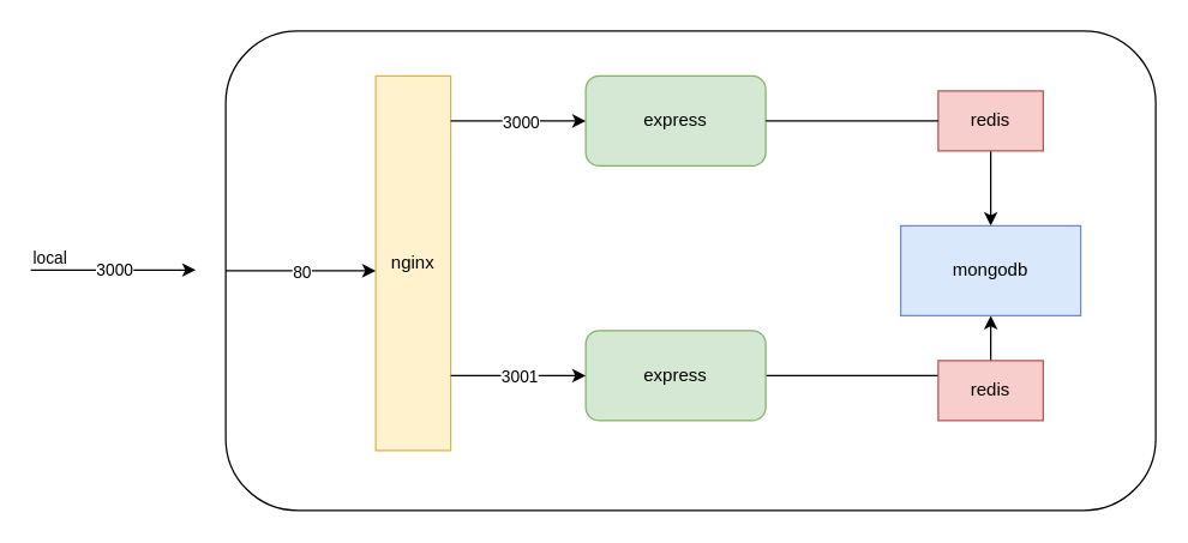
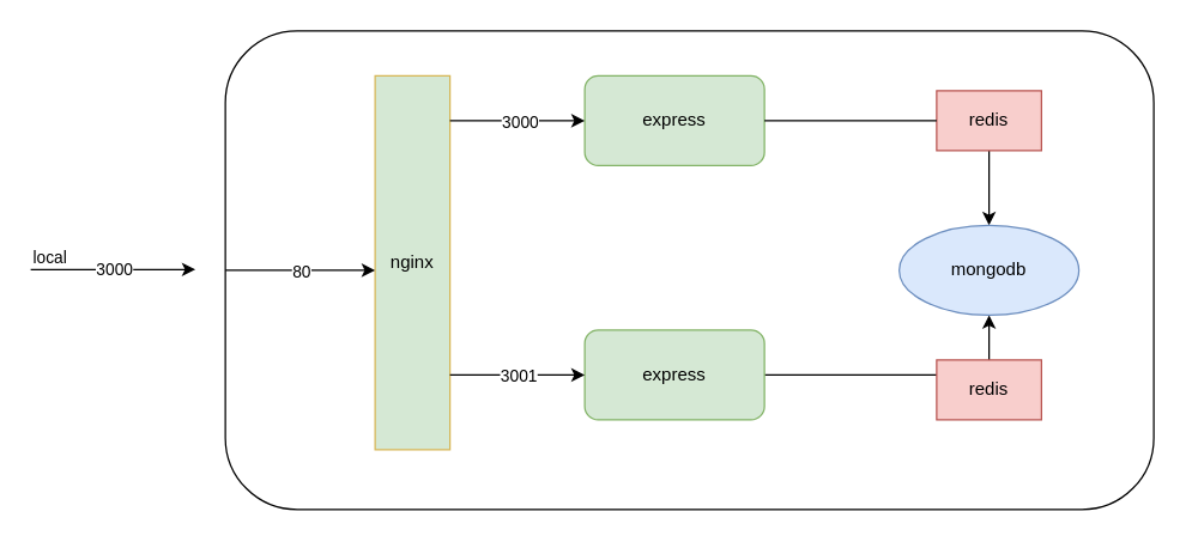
  <mxCell id="0" />
  <mxCell id="1" parent="0" />
  <mxCell id="2" value="" style="rounded=1;whiteSpace=wrap;html=1;" vertex="1" parent="1"><mxGeometry x="150" y="20" width="620" height="320" as="geometry" /></mxCell>
- <mxCell id="3" value="nginx" style="rounded=1;whiteSpace=wrap;html=1;fillColor=#fff2cc;strokeColor=#d6b656;arcSize=0;" vertex="1" parent="1"><mxGeometry x="250" y="50" width="50" height="250" as="geometry" /></mxCell>
+ <mxCell id="3" value="nginx" style="rounded=1;whiteSpace=wrap;html=1;fillColor=#d5e8d4;strokeColor=#d6b656;arcSize=0;" vertex="1" parent="1"><mxGeometry x="250" y="50" width="50" height="250" as="geometry" /></mxCell>
  <mxCell id="4" value="" style="edgeStyle=orthogonalEdgeStyle;rounded=0;orthogonalLoop=1;jettySize=auto;html=1;startArrow=none;" edge="1" parent="1" source="19" target="12"><mxGeometry relative="1" as="geometry" /></mxCell>
  <mxCell id="5" value="express&lt;br&gt;" style="rounded=1;whiteSpace=wrap;html=1;fillColor=#d5e8d4;strokeColor=#82b366;" vertex="1" parent="1"><mxGeometry x="390" y="50" width="120" height="60" as="geometry" /></mxCell>
  <mxCell id="6" value="" style="edgeStyle=orthogonalEdgeStyle;rounded=0;orthogonalLoop=1;jettySize=auto;html=1;" edge="1" parent="1" source="7" target="12"><mxGeometry relative="1" as="geometry" /></mxCell>
  <mxCell id="7" value="express&lt;br&gt;" style="rounded=1;whiteSpace=wrap;html=1;fillColor=#d5e8d4;strokeColor=#82b366;" vertex="1" parent="1"><mxGeometry x="390" y="220" width="120" height="60" as="geometry" /></mxCell>
  <mxCell id="8" value="" style="endArrow=classic;html=1;rounded=0;entryX=0;entryY=0.5;entryDx=0;entryDy=0;" edge="1" parent="1" target="5"><mxGeometry relative="1" as="geometry"><mxPoint x="300" y="80" as="sourcePoint" /><mxPoint x="390" y="69.5" as="targetPoint" /></mxGeometry></mxCell>
  <mxCell id="9" value="3000" style="edgeLabel;resizable=0;html=1;align=center;verticalAlign=middle;" connectable="0" vertex="1" parent="8"><mxGeometry relative="1" as="geometry"><mxPoint x="1" as="offset" /></mxGeometry></mxCell>
  <mxCell id="10" value="" style="endArrow=classic;html=1;rounded=0;entryX=0;entryY=0.5;entryDx=0;entryDy=0;" edge="1" parent="1" target="7"><mxGeometry relative="1" as="geometry"><mxPoint x="300" y="250" as="sourcePoint" /><mxPoint x="469" y="229.5" as="targetPoint" /></mxGeometry></mxCell>
  <mxCell id="11" value="3001" style="edgeLabel;resizable=0;html=1;align=center;verticalAlign=middle;" connectable="0" vertex="1" parent="10"><mxGeometry relative="1" as="geometry" /></mxCell>
- <mxCell id="12" value="mongodb" style="rounded=0;whiteSpace=wrap;html=1;fillColor=#dae8fc;strokeColor=#6c8ebf;" vertex="1" parent="1"><mxGeometry x="600" y="150" width="120" height="60" as="geometry" /></mxCell>
+ <mxCell id="12" value="mongodb" style="ellipse;whiteSpace=wrap;html=1;fillColor=#dae8fc;strokeColor=#6c8ebf;" vertex="1" parent="1"><mxGeometry x="600" y="150" width="120" height="60" as="geometry" /></mxCell>
  <mxCell id="13" value="redis" style="rounded=0;whiteSpace=wrap;html=1;fillColor=#f8cecc;strokeColor=#b85450;" vertex="1" parent="1"><mxGeometry x="625" y="240" width="70" height="40" as="geometry" /></mxCell>
  <mxCell id="14" value="" style="endArrow=classic;html=1;rounded=0;exitX=0;exitY=0.5;exitDx=0;exitDy=0;" edge="1" parent="1" source="2"><mxGeometry relative="1" as="geometry"><mxPoint x="350" y="230" as="sourcePoint" /><mxPoint x="250" y="180" as="targetPoint" /></mxGeometry></mxCell>
  <mxCell id="15" value="80" style="edgeLabel;resizable=0;html=1;align=center;verticalAlign=middle;" connectable="0" vertex="1" parent="14"><mxGeometry relative="1" as="geometry" /></mxCell>
  <mxCell id="16" value="" style="endArrow=classic;html=1;rounded=0;" edge="1" parent="1"><mxGeometry relative="1" as="geometry"><mxPoint x="20" y="179.5" as="sourcePoint" /><mxPoint x="130" y="179.5" as="targetPoint" /></mxGeometry></mxCell>
  <mxCell id="17" value="3000" style="edgeLabel;resizable=0;html=1;align=center;verticalAlign=middle;" connectable="0" vertex="1" parent="16"><mxGeometry relative="1" as="geometry" /></mxCell>
  <mxCell id="18" value="local" style="edgeLabel;resizable=0;html=1;align=left;verticalAlign=bottom;" connectable="0" vertex="1" parent="16"><mxGeometry x="-1" relative="1" as="geometry" /></mxCell>
  <mxCell id="19" value="redis" style="rounded=0;whiteSpace=wrap;html=1;fillColor=#f8cecc;strokeColor=#b85450;" vertex="1" parent="1"><mxGeometry x="625" y="60" width="70" height="40" as="geometry" /></mxCell>
  <mxCell id="20" value="" style="edgeStyle=orthogonalEdgeStyle;rounded=0;orthogonalLoop=1;jettySize=auto;html=1;endArrow=none;" edge="1" parent="1" source="5" target="19"><mxGeometry relative="1" as="geometry"><mxPoint x="510" y="90" as="sourcePoint" /><mxPoint x="660" y="135" as="targetPoint" /></mxGeometry></mxCell>
